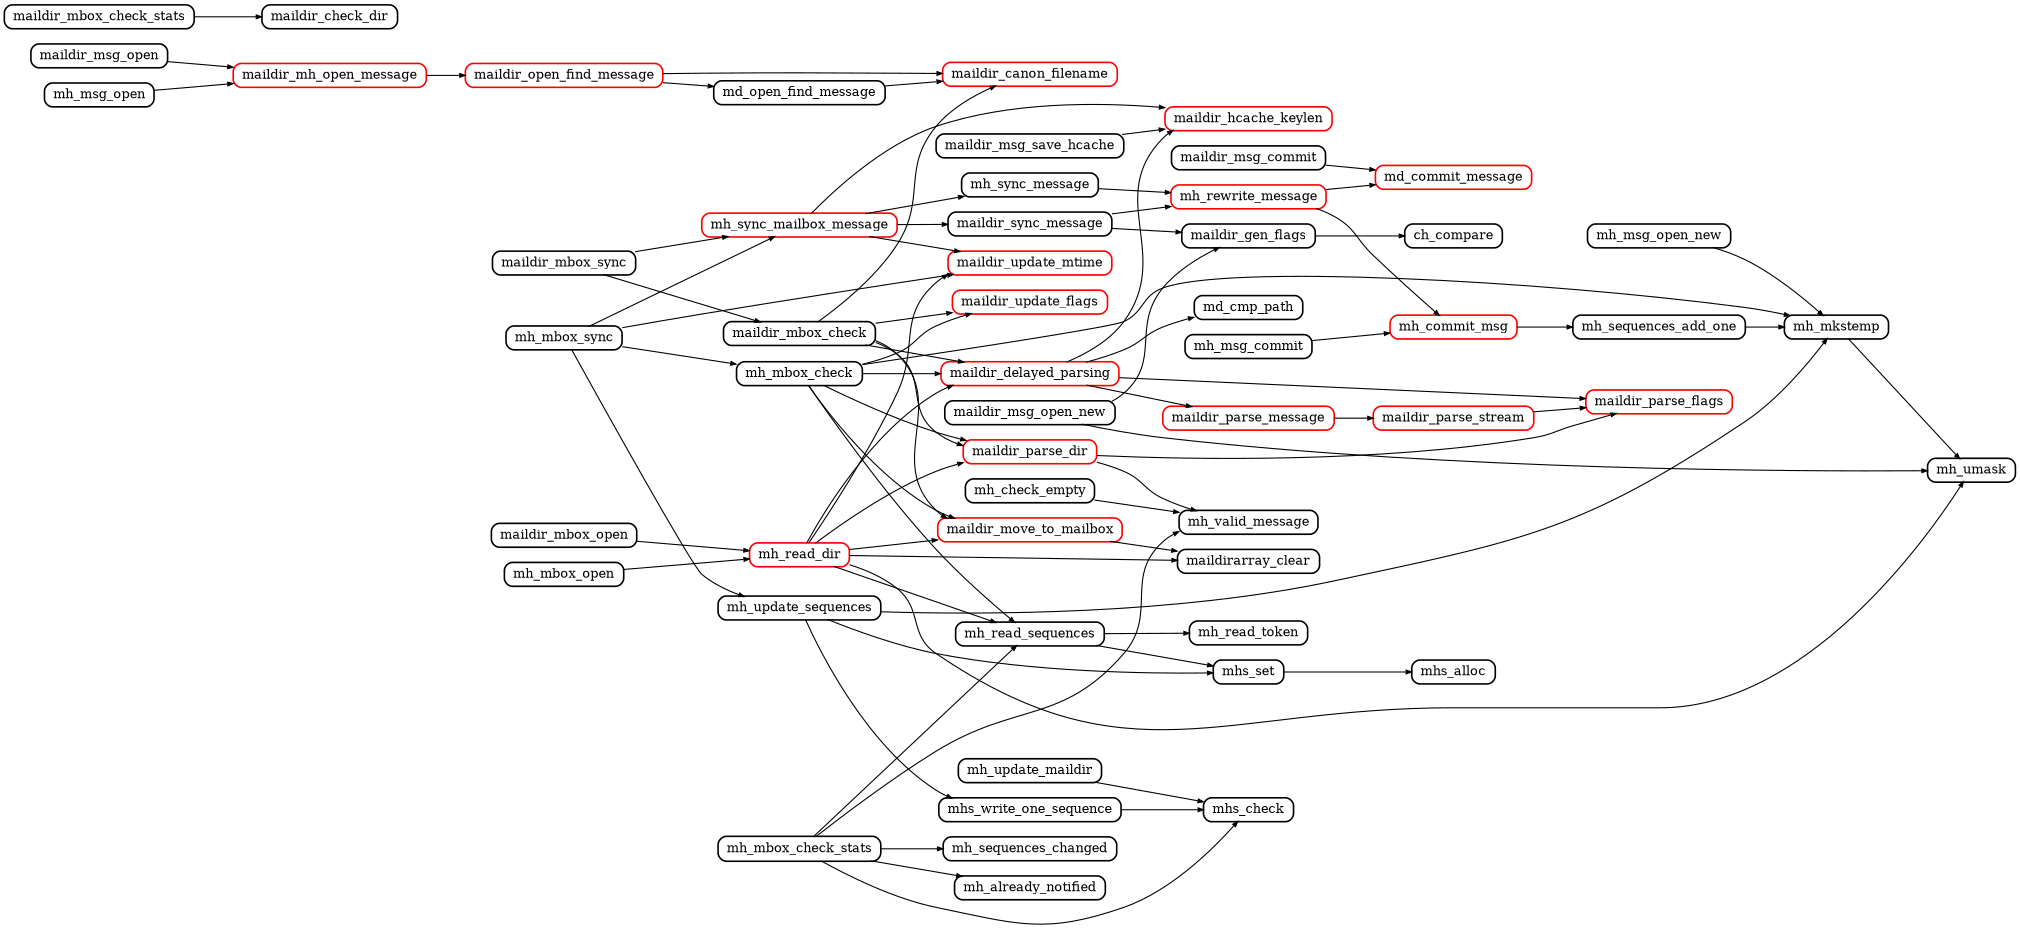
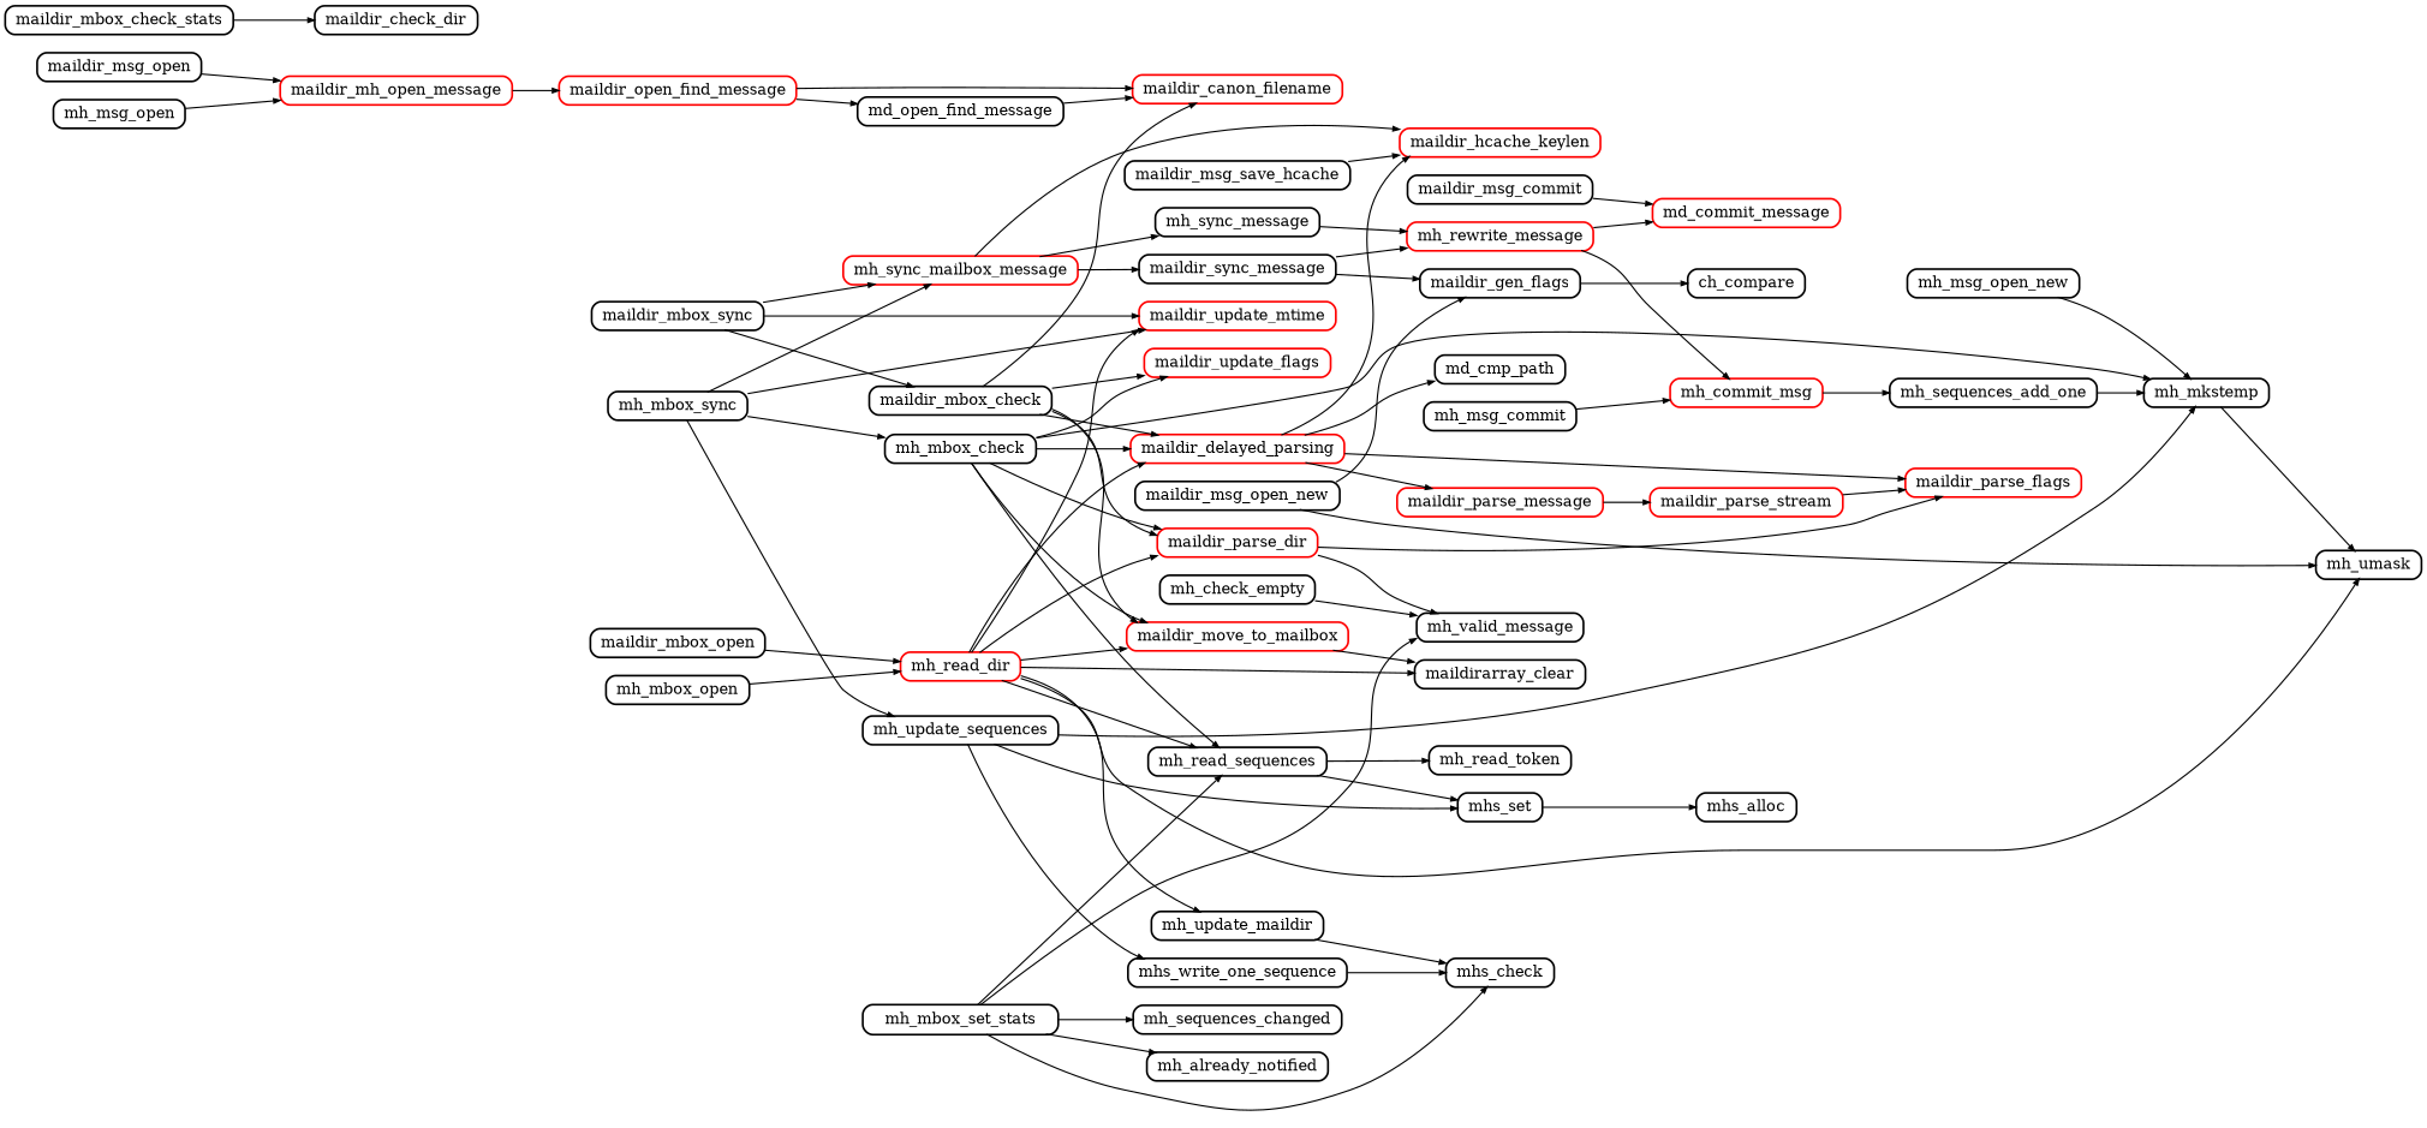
  digraph {
    compound=true
    nodesep=0.2
    rankdir=LR
    ranksep=0.5
    node [color="#000000" fillcolor="#ffffff" fontsize=12 penwidth=1.5 shape=Mrecord style=filled]
    edge [arrowsize=0.5 penwidth=1.0]
    maildir_canon_filename [color="#ff0000" height=0.2]
    maildir_delayed_parsing [color="#ff0000" height=0.2]
    maildir_hcache_keylen [color="#ff0000" height=0.2]
    maildir_parse_flags [color="#ff0000" height=0.2]
    maildir_parse_message [color="#ff0000" height=0.2]
    md_cmp_path [height=0.2]
    maildir_parse_stream [color="#ff0000" height=0.2]
    maildir_mh_open_message [color="#ff0000" height=0.2]
    maildir_open_find_message [color="#ff0000" height=0.2]
    md_open_find_message [height=0.2]
    maildir_move_to_mailbox [color="#ff0000" height=0.2]
    maildirarray_clear [height=0.2]
    maildir_parse_dir [color="#ff0000" height=0.2]
    mh_valid_message [height=0.2]
    maildir_update_flags [color="#ff0000" height=0.2]
    maildir_update_mtime [color="#ff0000" height=0.2]
    md_commit_message [color="#ff0000" height=0.2]
    mh_commit_msg [color="#ff0000" height=0.2]
    mh_sequences_add_one [height=0.2]
    mh_mkstemp [height=0.2]
    mh_read_dir [color="#ff0000" height=0.2]
    mh_umask [height=0.2]
    mh_read_sequences [height=0.2]
    mh_update_maildir [height=0.2]
    mhs_set [height=0.2]
    mh_read_token [height=0.2]
    mhs_check [height=0.2]
    mh_rewrite_message [color="#ff0000" height=0.2]
    mh_sync_mailbox_message [color="#ff0000" height=0.2]
    maildir_sync_message [height=0.2]
    mh_sync_message [height=0.2]
    maildir_gen_flags [height=0.2]
    ch_compare [height=0.2]
    maildir_mbox_check [height=0.2]
    maildir_mbox_check_stats [height=0.2]
    maildir_check_dir [height=0.2]
    maildir_mbox_open [height=0.2]
    maildir_mbox_sync [height=0.2]
    maildir_msg_commit [height=0.2]
    maildir_msg_open [height=0.2]
    maildir_msg_open_new [height=0.2]
    maildir_msg_save_hcache [height=0.2]
    mhs_alloc [height=0.2]
    mhs_write_one_sequence [height=0.2]
    mh_check_empty [height=0.2]
    mh_mbox_check [height=0.2]
-   mh_mbox_check_stats [height=0.2]
+   mh_mbox_check_stats [height=0.2 label=mh_mbox_set_stats]
    mh_already_notified [height=0.2]
    mh_sequences_changed [height=0.2]
    mh_mbox_open [height=0.2]
    mh_mbox_sync [height=0.2]
    mh_update_sequences [height=0.2]
    mh_msg_commit [height=0.2]
    mh_msg_open [height=0.2]
    mh_msg_open_new [height=0.2]
    maildir_delayed_parsing -> maildir_hcache_keylen
    maildir_delayed_parsing -> maildir_parse_flags
    maildir_delayed_parsing -> maildir_parse_message
    maildir_delayed_parsing -> md_cmp_path
    maildir_parse_message -> maildir_parse_stream
    maildir_parse_stream -> maildir_parse_flags
    maildir_mh_open_message -> maildir_open_find_message
    maildir_open_find_message -> maildir_canon_filename
    maildir_open_find_message -> md_open_find_message
    md_open_find_message -> maildir_canon_filename
    maildir_move_to_mailbox -> maildirarray_clear
    maildir_parse_dir -> maildir_parse_flags
    maildir_parse_dir -> mh_valid_message
    mh_commit_msg -> mh_sequences_add_one
    mh_sequences_add_one -> mh_mkstemp
    mh_mkstemp -> mh_umask
    mh_read_dir -> maildir_delayed_parsing
    mh_read_dir -> maildir_move_to_mailbox
    mh_read_dir -> maildirarray_clear
    mh_read_dir -> maildir_parse_dir
    mh_read_dir -> maildir_update_mtime
    mh_read_dir -> mh_umask
    mh_read_dir -> mh_read_sequences
+   mh_read_dir -> mh_update_maildir
    mh_read_sequences -> mhs_set
    mh_read_sequences -> mh_read_token
    mh_update_maildir -> mhs_check
    mhs_set -> mhs_alloc
    mh_rewrite_message -> md_commit_message
    mh_rewrite_message -> mh_commit_msg
    mh_sync_mailbox_message -> maildir_hcache_keylen
    mh_sync_mailbox_message -> maildir_sync_message
    mh_sync_mailbox_message -> mh_sync_message
    maildir_sync_message -> mh_rewrite_message
    maildir_sync_message -> maildir_gen_flags
    mh_sync_message -> mh_rewrite_message
    maildir_gen_flags -> ch_compare
    maildir_mbox_check -> maildir_canon_filename
    maildir_mbox_check -> maildir_delayed_parsing
    maildir_mbox_check -> maildir_move_to_mailbox
    maildir_mbox_check -> maildir_parse_dir
    maildir_mbox_check -> maildir_update_flags
    maildir_mbox_check_stats -> maildir_check_dir
    maildir_mbox_open -> mh_read_dir
-   mh_sync_mailbox_message -> maildir_update_mtime
+   maildir_mbox_sync -> maildir_update_mtime
    maildir_mbox_sync -> mh_sync_mailbox_message
    maildir_mbox_sync -> maildir_mbox_check
    maildir_msg_commit -> md_commit_message
    maildir_msg_open -> maildir_mh_open_message
    maildir_msg_open_new -> mh_umask
    maildir_msg_open_new -> maildir_gen_flags
    maildir_msg_save_hcache -> maildir_hcache_keylen
    mhs_write_one_sequence -> mhs_check
    mh_check_empty -> mh_valid_message
    mh_mbox_check -> maildir_delayed_parsing
    mh_mbox_check -> maildir_move_to_mailbox
    mh_mbox_check -> maildir_parse_dir
    mh_mbox_check -> maildir_update_flags
    mh_mbox_check -> mh_mkstemp
    mh_mbox_check -> mh_read_sequences
    mh_mbox_check_stats -> mh_valid_message
    mh_mbox_check_stats -> mh_read_sequences
    mh_mbox_check_stats -> mhs_check
    mh_mbox_check_stats -> mh_already_notified
    mh_mbox_check_stats -> mh_sequences_changed
    mh_mbox_open -> mh_read_dir
    mh_mbox_sync -> maildir_update_mtime
    mh_mbox_sync -> mh_sync_mailbox_message
    mh_mbox_sync -> mh_mbox_check
    mh_mbox_sync -> mh_update_sequences
    mh_update_sequences -> mh_mkstemp
    mh_update_sequences -> mhs_set
    mh_update_sequences -> mhs_write_one_sequence
    mh_msg_commit -> mh_commit_msg
    mh_msg_open -> maildir_mh_open_message
    mh_msg_open_new -> mh_mkstemp
  }
